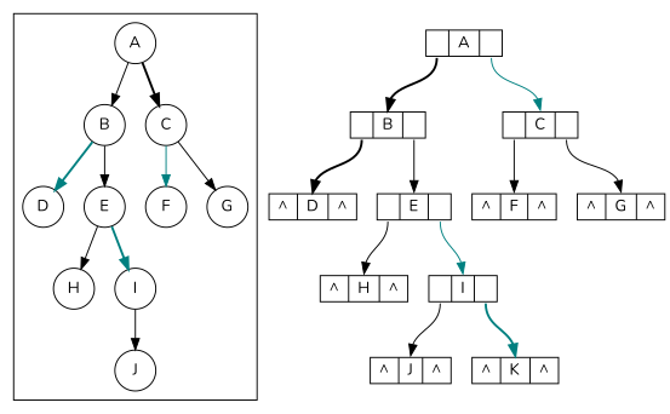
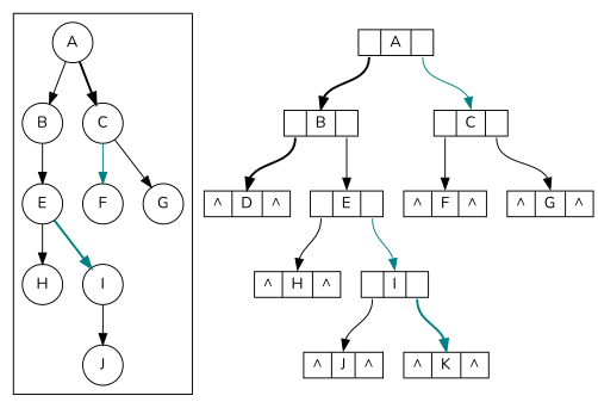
  digraph {
    fontname=Nunito
    ordering=out
    node [fontname=Nunito shape=record]
    edge [color=black fontname=Nunito style=solid headport=f1]
    A [shape=circle]
    B [shape=circle]
    C [shape=circle]
-   D [shape=circle]
    E [shape=circle]
    F [shape=circle]
    G [shape=circle]
    H [shape=circle]
    I [shape=circle]
    J [shape=circle]
    n11 [height=.1 label="<f0> | <f1> A | <f2> "]
    n12 [height=.1 label="<f0> |<f1> B |<f2> "]
    n13 [height=.1 label="<f0> |<f1> C |<f2> "]
    n14 [height=.1 label="<f0> ^ |<f1> D |<f2> ^ "]
    n15 [height=.1 label="<f0> |<f1> E |<f2>  "]
    n16 [height=.1 label="<f0> ^ |<f1> F |<f2> ^"]
    n17 [height=.1 label="<f0> ^ |<f1> G |<f2> ^"]
    n18 [height=.1 label="<f0> ^ |<f1> H |<f2> ^"]
    n19 [height=.1 label="<f0>  |<f1> I |<f2> "]
    n20 [height=.1 label="<f0> ^ |<f1> J|<f2> ^"]
    n21 [height=.1 label="<f0> ^ |<f1> K|<f2> ^"]
    subgraph cluster_1 {
      A
      B
      C
-     D
      E
      F
      G
      H
      I
      J
    }
    A -> B [headport=""]
    A -> C [style=bold headport=""]
-   B -> D [color=teal style=bold headport=""]
    B -> E [headport=""]
    C -> F [color=teal headport=""]
    C -> G [headport=""]
    E -> H [headport=""]
    E -> I [color=teal style=bold headport=""]
    I -> J [headport=""]
    n11 -> n12 [style=bold tailport=f0]
    n11 -> n13 [color=teal tailport=f2]
    n12 -> n14 [style=bold tailport=f0]
    n12 -> n15 [tailport=f2]
    n13 -> n16 [tailport=f0]
    n13 -> n17 [tailport=f2]
    n15 -> n18 [tailport=f0]
    n15 -> n19 [color=teal tailport=f2]
    n19 -> n20 [tailport=f0]
    n19 -> n21 [color=teal style=bold tailport=f2]
  }
